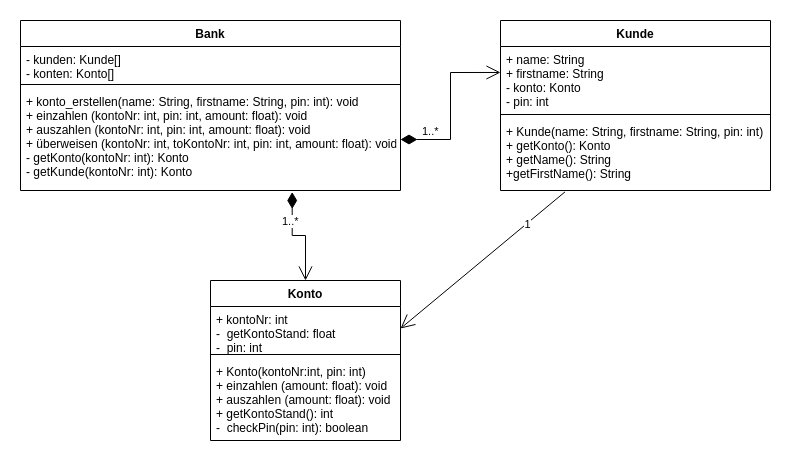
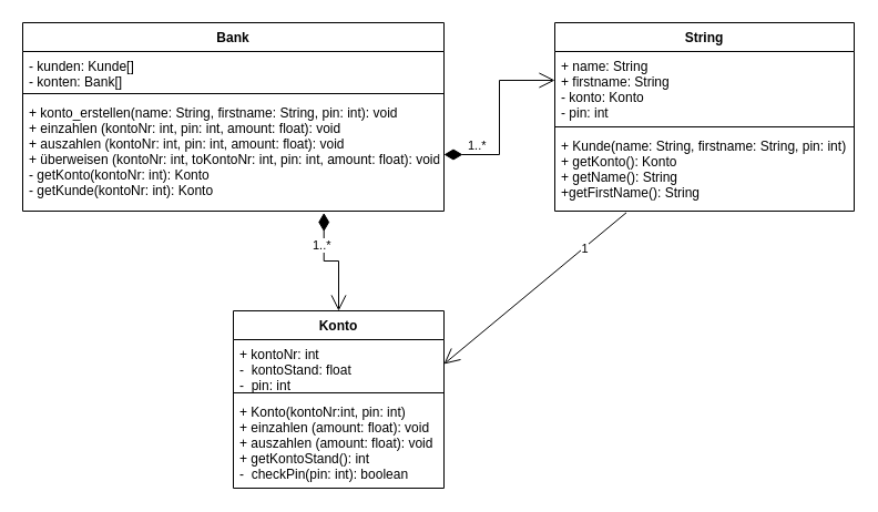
  <mxCell id="0" />
  <mxCell id="1" parent="0" />
  <mxCell id="2" value="Bank" style="swimlane;fontStyle=1;align=center;verticalAlign=top;childLayout=stackLayout;horizontal=1;startSize=26;horizontalStack=0;resizeParent=1;resizeParentMax=0;resizeLast=0;collapsible=1;marginBottom=0;" vertex="1" parent="1"><mxGeometry x="20" y="20" width="380" height="170" as="geometry"><mxRectangle x="320" y="270" width="60" height="26" as="alternateBounds" /></mxGeometry></mxCell>
- <mxCell id="3" value="- kunden: Kunde[]&#10;- konten: Konto[]&#10;&#10;&#10;&#10;" style="text;strokeColor=none;fillColor=none;align=left;verticalAlign=top;spacingLeft=4;spacingRight=4;overflow=hidden;rotatable=0;points=[[0,0.5],[1,0.5]];portConstraint=eastwest;" vertex="1" parent="2"><mxGeometry y="26" width="380" height="34" as="geometry" /></mxCell>
+ <mxCell id="3" value="- kunden: Kunde[]&#10;- konten: Bank[]&#10;&#10;&#10;&#10;" style="text;strokeColor=none;fillColor=none;align=left;verticalAlign=top;spacingLeft=4;spacingRight=4;overflow=hidden;rotatable=0;points=[[0,0.5],[1,0.5]];portConstraint=eastwest;" vertex="1" parent="2"><mxGeometry y="26" width="380" height="34" as="geometry" /></mxCell>
  <mxCell id="4" value="" style="line;strokeWidth=1;fillColor=none;align=left;verticalAlign=middle;spacingTop=-1;spacingLeft=3;spacingRight=3;rotatable=0;labelPosition=right;points=[];portConstraint=eastwest;" vertex="1" parent="2"><mxGeometry y="60" width="380" height="8" as="geometry" /></mxCell>
  <mxCell id="5" value="+ konto_erstellen(name: String, firstname: String, pin: int): void&#10;+ einzahlen (kontoNr: int, pin: int, amount: float): void&#10;+ auszahlen (kontoNr: int, pin: int, amount: float): void&#10;+ überweisen (kontoNr: int, toKontoNr: int, pin: int, amount: float): void&#10;- getKonto(kontoNr: int): Konto&#10;- getKunde(kontoNr: int): Konto" style="text;strokeColor=none;fillColor=none;align=left;verticalAlign=top;spacingLeft=4;spacingRight=4;overflow=hidden;rotatable=0;points=[[0,0.5],[1,0.5]];portConstraint=eastwest;" vertex="1" parent="2"><mxGeometry y="68" width="380" height="102" as="geometry" /></mxCell>
  <mxCell id="6" value="Konto" style="swimlane;fontStyle=1;align=center;verticalAlign=top;childLayout=stackLayout;horizontal=1;startSize=26;horizontalStack=0;resizeParent=1;resizeParentMax=0;resizeLast=0;collapsible=1;marginBottom=0;" vertex="1" parent="1"><mxGeometry x="210" y="280" width="190" height="160" as="geometry" /></mxCell>
- <mxCell id="7" value="+ kontoNr: int&#10;-  getKontoStand: float&#10;-  pin: int" style="text;strokeColor=none;fillColor=none;align=left;verticalAlign=top;spacingLeft=4;spacingRight=4;overflow=hidden;rotatable=0;points=[[0,0.5],[1,0.5]];portConstraint=eastwest;" vertex="1" parent="6"><mxGeometry y="26" width="190" height="44" as="geometry" /></mxCell>
+ <mxCell id="7" value="+ kontoNr: int&#10;-  kontoStand: float&#10;-  pin: int" style="text;strokeColor=none;fillColor=none;align=left;verticalAlign=top;spacingLeft=4;spacingRight=4;overflow=hidden;rotatable=0;points=[[0,0.5],[1,0.5]];portConstraint=eastwest;" vertex="1" parent="6"><mxGeometry y="26" width="190" height="44" as="geometry" /></mxCell>
  <mxCell id="8" value="" style="line;strokeWidth=1;fillColor=none;align=left;verticalAlign=middle;spacingTop=-1;spacingLeft=3;spacingRight=3;rotatable=0;labelPosition=right;points=[];portConstraint=eastwest;" vertex="1" parent="6"><mxGeometry y="70" width="190" height="8" as="geometry" /></mxCell>
  <mxCell id="9" value="+ Konto(kontoNr:int, pin: int)&#10;+ einzahlen (amount: float): void&#10;+ auszahlen (amount: float): void&#10;+ getKontoStand(): int&#10;-  checkPin(pin: int): boolean" style="text;strokeColor=none;fillColor=none;align=left;verticalAlign=top;spacingLeft=4;spacingRight=4;overflow=hidden;rotatable=0;points=[[0,0.5],[1,0.5]];portConstraint=eastwest;" vertex="1" parent="6"><mxGeometry y="78" width="190" height="82" as="geometry" /></mxCell>
- <mxCell id="10" value="Kunde" style="swimlane;fontStyle=1;align=center;verticalAlign=top;childLayout=stackLayout;horizontal=1;startSize=26;horizontalStack=0;resizeParent=1;resizeParentMax=0;resizeLast=0;collapsible=1;marginBottom=0;" vertex="1" parent="1"><mxGeometry x="500" y="20" width="270" height="170" as="geometry" /></mxCell>
+ <mxCell id="10" value="String" style="swimlane;fontStyle=1;align=center;verticalAlign=top;childLayout=stackLayout;horizontal=1;startSize=26;horizontalStack=0;resizeParent=1;resizeParentMax=0;resizeLast=0;collapsible=1;marginBottom=0;" vertex="1" parent="1"><mxGeometry x="500" y="20" width="270" height="170" as="geometry" /></mxCell>
  <mxCell id="11" value="+ name: String&#10;+ firstname: String&#10;-  konto: Konto&#10;- pin: int" style="text;strokeColor=none;fillColor=none;align=left;verticalAlign=top;spacingLeft=4;spacingRight=4;overflow=hidden;rotatable=0;points=[[0,0.5],[1,0.5]];portConstraint=eastwest;" vertex="1" parent="10"><mxGeometry y="26" width="270" height="64" as="geometry" /></mxCell>
  <mxCell id="12" value="" style="line;strokeWidth=1;fillColor=none;align=left;verticalAlign=middle;spacingTop=-1;spacingLeft=3;spacingRight=3;rotatable=0;labelPosition=right;points=[];portConstraint=eastwest;" vertex="1" parent="10"><mxGeometry y="90" width="270" height="8" as="geometry" /></mxCell>
  <mxCell id="13" value="+ Kunde(name: String, firstname: String, pin: int)&#10;+ getKonto(): Konto&#10;+ getName(): String&#10;+getFirstName(): String" style="text;strokeColor=none;fillColor=none;align=left;verticalAlign=top;spacingLeft=4;spacingRight=4;overflow=hidden;rotatable=0;points=[[0,0.5],[1,0.5]];portConstraint=eastwest;" vertex="1" parent="10"><mxGeometry y="98" width="270" height="72" as="geometry" /></mxCell>
  <mxCell id="14" value="1..*" style="endArrow=open;html=1;endSize=12;startArrow=diamondThin;startSize=14;startFill=1;edgeStyle=orthogonalEdgeStyle;align=left;verticalAlign=bottom;rounded=0;entryX=0;entryY=0.406;entryDx=0;entryDy=0;entryPerimeter=0;" edge="1" parent="1" source="5" target="11"><mxGeometry x="-0.76" y="-1" relative="1" as="geometry"><mxPoint x="410" y="220" as="sourcePoint" /><mxPoint x="570" y="220" as="targetPoint" /><mxPoint as="offset" /></mxGeometry></mxCell>
  <mxCell id="15" value="1..*" style="endArrow=open;html=1;endSize=12;startArrow=diamondThin;startSize=14;startFill=1;edgeStyle=orthogonalEdgeStyle;align=left;verticalAlign=bottom;rounded=0;entryX=0.5;entryY=0;entryDx=0;entryDy=0;exitX=0.715;exitY=1.015;exitDx=0;exitDy=0;exitPerimeter=0;" edge="1" parent="1" source="5" target="6"><mxGeometry x="-0.244" y="-12" relative="1" as="geometry"><mxPoint x="410" y="149" as="sourcePoint" /><mxPoint x="510" y="81.984" as="targetPoint" /><mxPoint as="offset" /><Array as="points"><mxPoint x="292" y="235" /><mxPoint x="305" y="235" /></Array></mxGeometry></mxCell>
  <mxCell id="16" value="" style="endArrow=open;endFill=1;endSize=12;html=1;rounded=0;exitX=0.239;exitY=1.019;exitDx=0;exitDy=0;exitPerimeter=0;entryX=1;entryY=0.5;entryDx=0;entryDy=0;" edge="1" parent="1" source="13" target="7"><mxGeometry width="160" relative="1" as="geometry"><mxPoint x="410" y="270" as="sourcePoint" /><mxPoint x="570" y="270" as="targetPoint" /></mxGeometry></mxCell>
  <mxCell id="17" value="1" style="edgeLabel;html=1;align=center;verticalAlign=middle;resizable=0;points=[];" vertex="1" connectable="0" parent="16"><mxGeometry x="-0.537" relative="1" as="geometry"><mxPoint as="offset" /></mxGeometry></mxCell>
